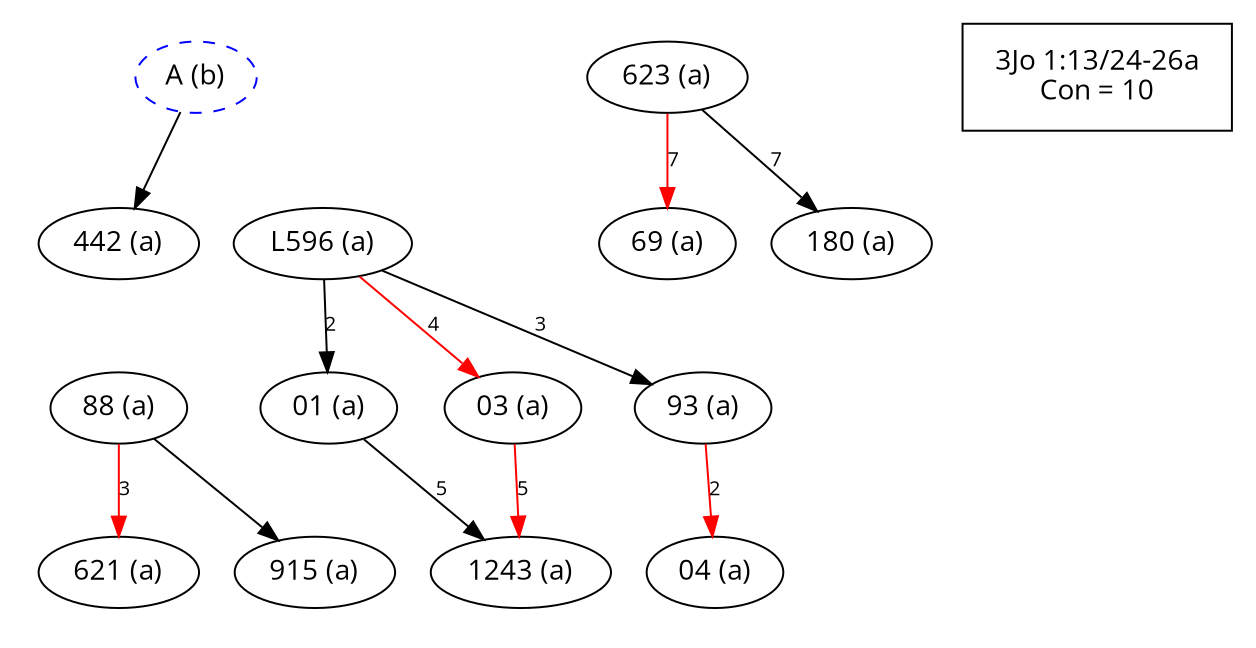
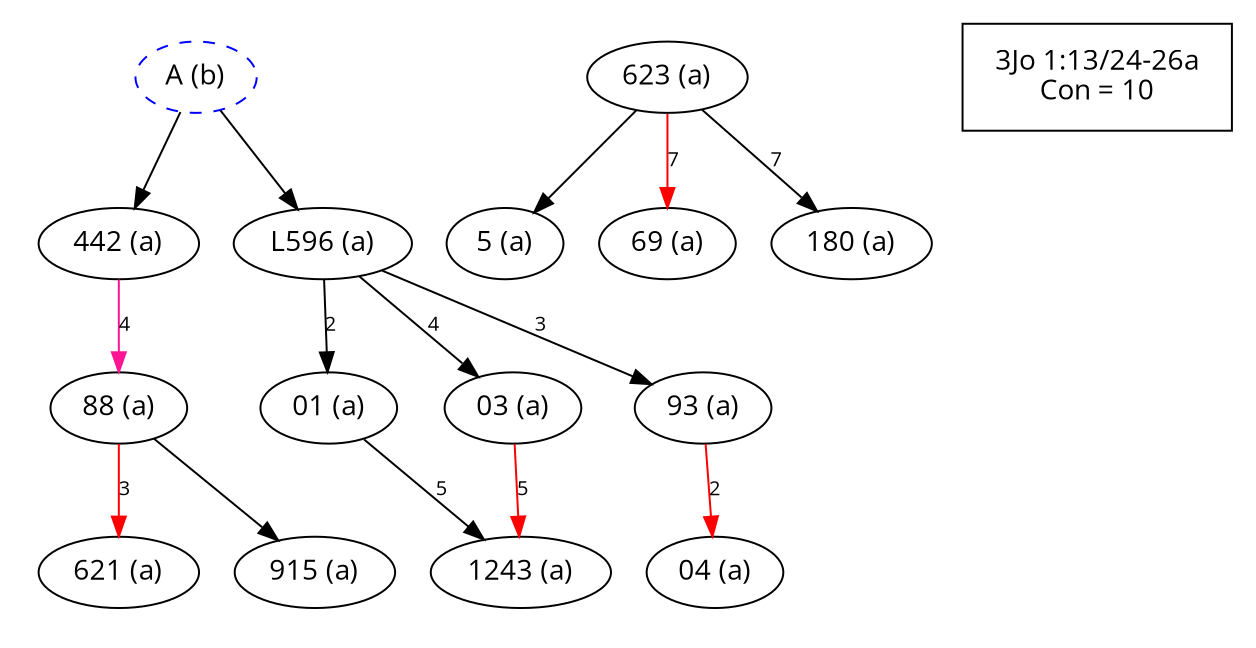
  digraph {
    fontname="Open Sans"
    node [fontname="Open Sans" shape=ellipse]
    edge [color=black fontname="Open Sans" fontsize=10]
    n1 [label="01 (a)"]
    n2 [label="623 (a)"]
    n3 [label="03 (a)"]
    n4 [label="1243 (a)"]
    n5 [label="04 (a)"]
+   n6 [label="5 (a)"]
    n7 [label="69 (a)"]
    n8 [label="88 (a)"]
    n9 [label="621 (a)"]
    n10 [label="915 (a)"]
    n11 [label="93 (a)"]
    n12 [label="180 (a)"]
    n13 [label="442 (a)"]
    n14 [label="L596 (a)"]
    n15 [color=blue label="A (b)" style=dashed]
    n16 [label="3Jo 1:13/24-26a\nCon = 10" shape=plaintext]
    subgraph cluster_1 {
      style=invis
      n1
      n2
      n3
      n4
      n5
+     n6
      n7
      n8
      n9
      n10
      n11
      n12
      n13
      n14
      n15
    }
    subgraph cluster_2 {
      n16
    }
    n1 -> n4 [label=5]
+   n2 -> n6 [fontsize=""]
    n2 -> n7 [color=red label=7]
    n2 -> n12 [label=7]
    n3 -> n4 [color=red label=5]
    n8 -> n9 [color=red label=3]
    n8 -> n10 [fontsize=""]
    n11 -> n5 [color=red label=2]
+   n13 -> n8 [color=deeppink label=4]
    n14 -> n1 [label=2]
-   n14 -> n3 [color=red label=4]
+   n14 -> n3 [label=4]
    n14 -> n11 [label=3]
    n15 -> n13 [fontsize=""]
+   n15 -> n14 [fontsize=""]
  }
